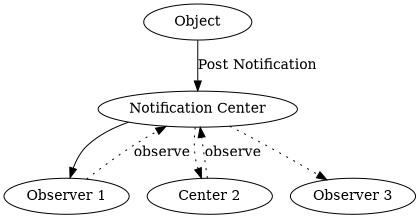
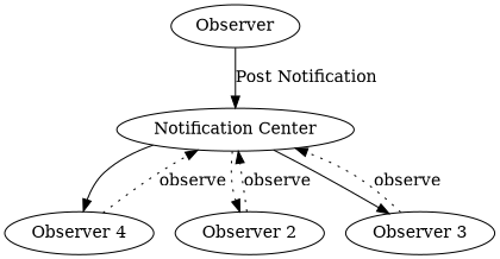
  digraph {
    rankdir=TB
    edge [style=dotted]
-   Object
+   Object [label=Observer]
    "Notification Center"
-   "Observer 1"
-   "Observer 2" [label="Center 2"]
+   "Observer 1" [label="Observer 4"]
+   "Observer 2"
    "Observer 3"
    Object -> "Notification Center" [label="Post Notification" style=""]
    "Notification Center" -> "Observer 1" [style=""]
    "Notification Center" -> "Observer 2"
-   "Notification Center" -> "Observer 3"
+   "Notification Center" -> "Observer 3" [style=""]
    "Observer 1" -> "Notification Center" [label=observe]
    "Observer 2" -> "Notification Center" [label=observe]
+   "Observer 3" -> "Notification Center" [label=observe]
  }
